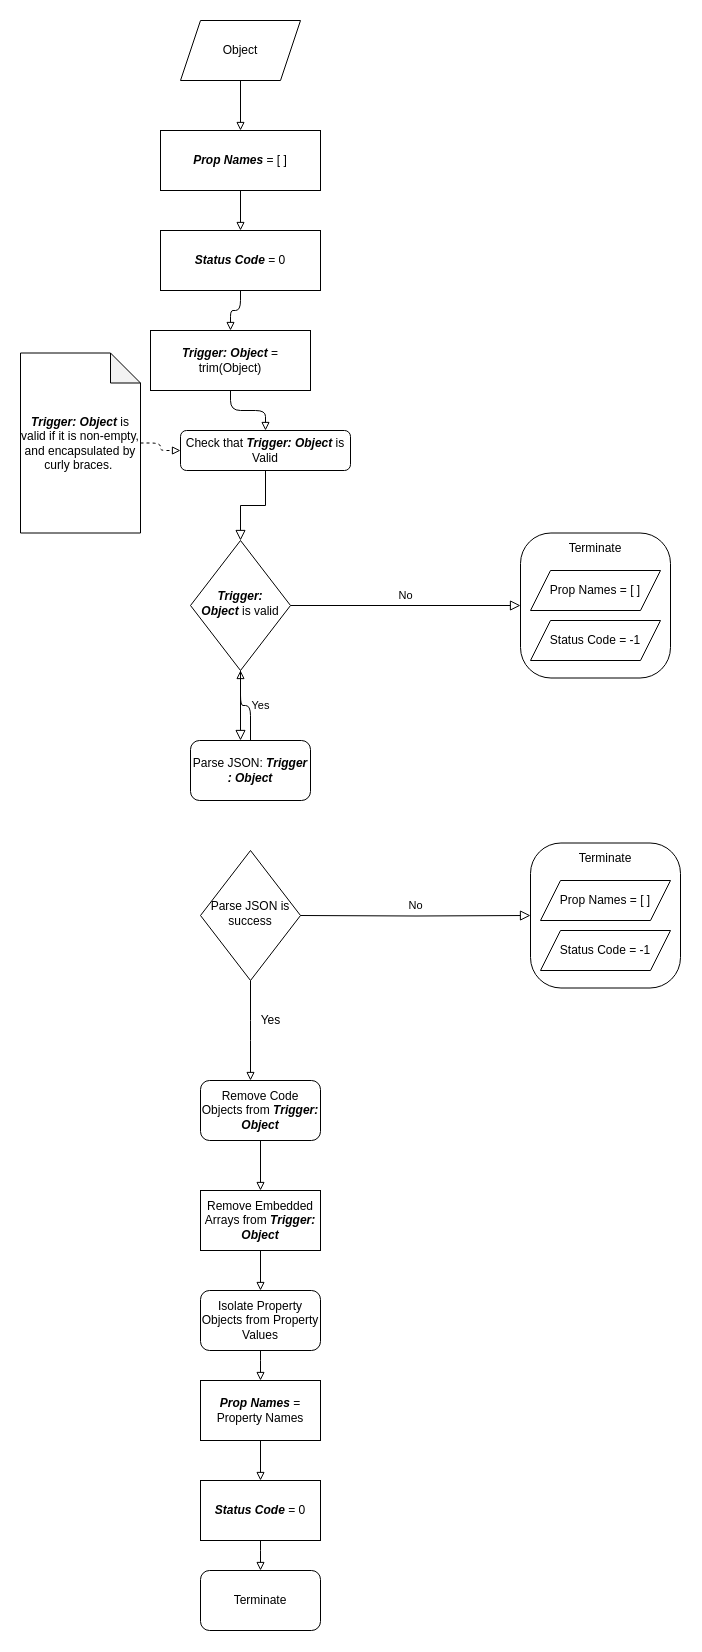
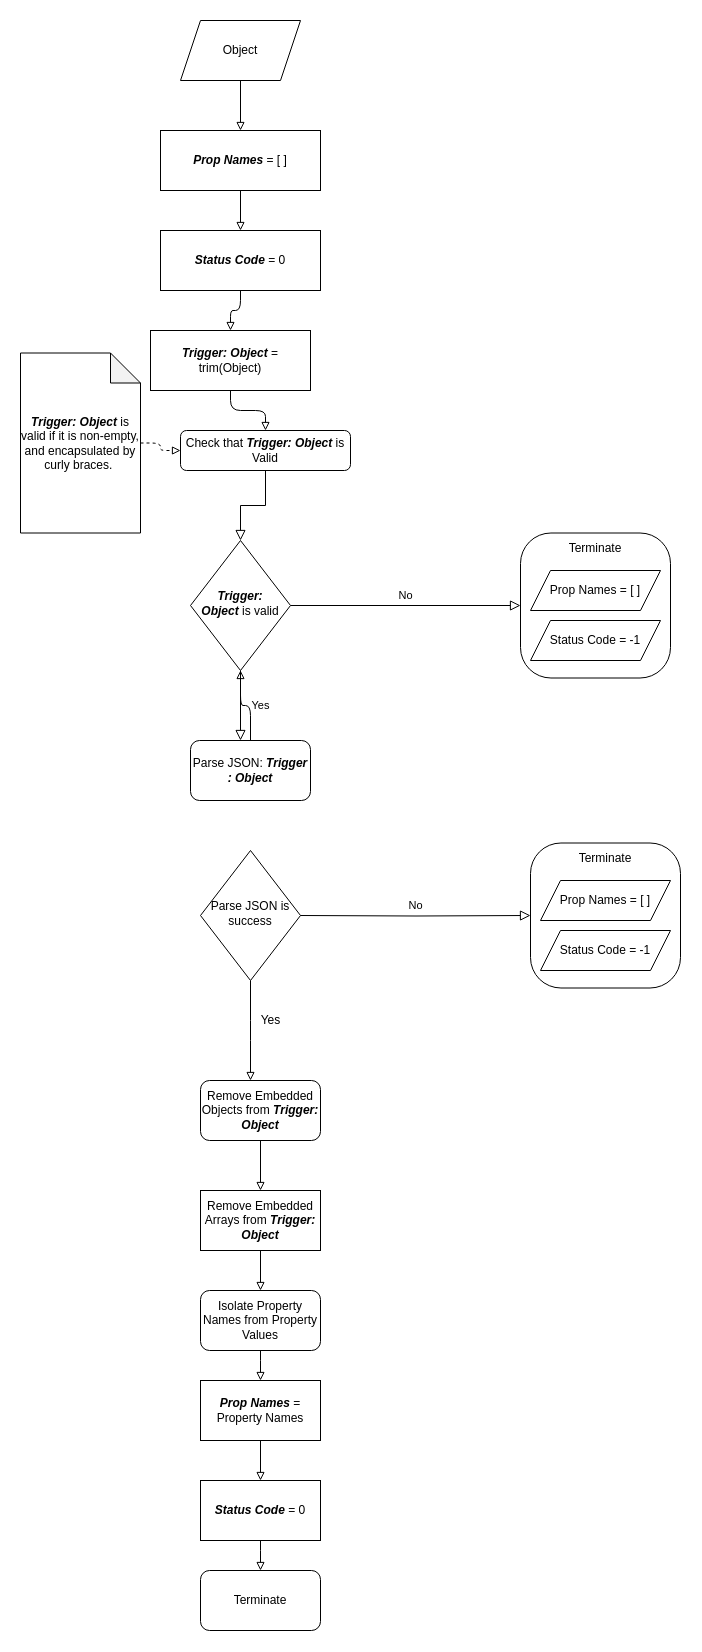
  <mxCell id="0" />
  <mxCell id="1" parent="0" />
  <mxCell id="2" value="" style="rounded=0;html=1;jettySize=auto;orthogonalLoop=1;fontSize=11;endArrow=block;endFill=0;endSize=8;strokeWidth=1;shadow=0;labelBackgroundColor=none;edgeStyle=orthogonalEdgeStyle;" parent="1" source="3" target="6" edge="1"><mxGeometry relative="1" as="geometry" /></mxCell>
  <mxCell id="3" value="Check that &lt;b&gt;&lt;i&gt;Trigger: Object&lt;/i&gt;&lt;/b&gt; is Valid" style="rounded=1;whiteSpace=wrap;html=1;fontSize=12;glass=0;strokeWidth=1;shadow=0;" parent="1" vertex="1"><mxGeometry x="180" y="430" width="170" height="40" as="geometry" /></mxCell>
  <mxCell id="4" value="Yes" style="rounded=0;html=1;jettySize=auto;orthogonalLoop=1;fontSize=11;endArrow=block;endFill=0;endSize=8;strokeWidth=1;shadow=0;labelBackgroundColor=none;edgeStyle=orthogonalEdgeStyle;" parent="1" source="6" edge="1"><mxGeometry y="20" relative="1" as="geometry"><mxPoint as="offset" /><mxPoint x="240" y="740" as="targetPoint" /><Array as="points"><mxPoint x="240" y="690" /><mxPoint x="240" y="690" /></Array></mxGeometry></mxCell>
  <mxCell id="5" value="No" style="edgeStyle=orthogonalEdgeStyle;rounded=0;html=1;jettySize=auto;orthogonalLoop=1;fontSize=11;endArrow=block;endFill=0;endSize=8;strokeWidth=1;shadow=0;labelBackgroundColor=none;startArrow=none;exitX=1;exitY=0.5;exitDx=0;exitDy=0;" parent="1" source="6" target="7" edge="1"><mxGeometry y="10" relative="1" as="geometry"><mxPoint as="offset" /><mxPoint x="500" y="660" as="sourcePoint" /></mxGeometry></mxCell>
  <mxCell id="6" value="&lt;b&gt;&lt;i&gt;Trigger: Object&amp;nbsp;&lt;/i&gt;&lt;/b&gt;is valid" style="rhombus;whiteSpace=wrap;html=1;shadow=0;fontFamily=Helvetica;fontSize=12;align=center;strokeWidth=1;spacing=6;spacingTop=-4;" parent="1" vertex="1"><mxGeometry x="190" y="540" width="100" height="130" as="geometry" /></mxCell>
  <mxCell id="7" value="&lt;div style=&quot;&quot;&gt;&lt;span style=&quot;background-color: initial;&quot;&gt;Terminate&lt;/span&gt;&lt;/div&gt;&lt;div style=&quot;&quot;&gt;&lt;span style=&quot;background-color: initial;&quot;&gt;&lt;br&gt;&lt;/span&gt;&lt;/div&gt;&lt;div style=&quot;&quot;&gt;&lt;span style=&quot;background-color: initial;&quot;&gt;&lt;br&gt;&lt;/span&gt;&lt;/div&gt;&lt;div style=&quot;&quot;&gt;&lt;span style=&quot;background-color: initial;&quot;&gt;&lt;br&gt;&lt;/span&gt;&lt;/div&gt;&lt;div style=&quot;&quot;&gt;&lt;span style=&quot;background-color: initial;&quot;&gt;&lt;br&gt;&lt;/span&gt;&lt;/div&gt;&lt;div style=&quot;&quot;&gt;&lt;span style=&quot;background-color: initial;&quot;&gt;&lt;br&gt;&lt;/span&gt;&lt;/div&gt;&lt;div style=&quot;&quot;&gt;&lt;span style=&quot;background-color: initial;&quot;&gt;&lt;br&gt;&lt;/span&gt;&lt;/div&gt;&lt;div style=&quot;&quot;&gt;&lt;span style=&quot;background-color: initial;&quot;&gt;&lt;br&gt;&lt;/span&gt;&lt;/div&gt;&lt;div style=&quot;&quot;&gt;&lt;span style=&quot;background-color: initial;&quot;&gt;&lt;br&gt;&lt;/span&gt;&lt;/div&gt;" style="rounded=1;whiteSpace=wrap;html=1;fontSize=12;glass=0;strokeWidth=1;shadow=0;align=center;arcSize=21;" parent="1" vertex="1"><mxGeometry x="520" y="532.5" width="150" height="145" as="geometry" /></mxCell>
  <mxCell id="8" style="edgeStyle=orthogonalEdgeStyle;rounded=1;orthogonalLoop=1;jettySize=auto;html=1;endArrow=block;endFill=0;strokeColor=#000000;" edge="1" parent="1" source="9" target="19"><mxGeometry relative="1" as="geometry" /></mxCell>
  <mxCell id="9" value="Object" style="shape=parallelogram;perimeter=parallelogramPerimeter;whiteSpace=wrap;html=1;fixedSize=1;" vertex="1" parent="1"><mxGeometry x="180" y="20" width="120" height="60" as="geometry" /></mxCell>
  <mxCell id="10" style="edgeStyle=orthogonalEdgeStyle;rounded=1;orthogonalLoop=1;jettySize=auto;html=1;endArrow=block;endFill=0;strokeColor=#000000;" edge="1" parent="1" source="11" target="3"><mxGeometry relative="1" as="geometry" /></mxCell>
  <mxCell id="11" value="&lt;b&gt;&lt;i&gt;Trigger: Object&lt;/i&gt;&lt;/b&gt; = trim(Object)" style="rounded=0;whiteSpace=wrap;html=1;" vertex="1" parent="1"><mxGeometry x="150" y="330" width="160" height="60" as="geometry" /></mxCell>
  <mxCell id="12" style="edgeStyle=orthogonalEdgeStyle;rounded=1;orthogonalLoop=1;jettySize=auto;html=1;endArrow=block;endFill=0;strokeColor=#000000;dashed=1;" edge="1" parent="1" source="13" target="3"><mxGeometry relative="1" as="geometry" /></mxCell>
  <mxCell id="13" value="&lt;b&gt;&lt;i&gt;Trigger: Object&lt;/i&gt;&lt;/b&gt; is valid if it is non-empty, and encapsulated by curly braces.&amp;nbsp;" style="shape=note;whiteSpace=wrap;html=1;backgroundOutline=1;darkOpacity=0.05;" vertex="1" parent="1"><mxGeometry y="352.5" width="120" height="180" as="geometry" x="20" /></mxCell>
  <mxCell id="14" value="Status Code = -1" style="shape=parallelogram;perimeter=parallelogramPerimeter;whiteSpace=wrap;html=1;fixedSize=1;" vertex="1" parent="1"><mxGeometry x="530" y="620" width="130" height="40" as="geometry" /></mxCell>
  <mxCell id="15" value="Prop Names = [ ]" style="shape=parallelogram;perimeter=parallelogramPerimeter;whiteSpace=wrap;html=1;fixedSize=1;" vertex="1" parent="1"><mxGeometry x="530" y="570" width="130" height="40" as="geometry" /></mxCell>
  <mxCell id="16" style="edgeStyle=orthogonalEdgeStyle;rounded=1;orthogonalLoop=1;jettySize=auto;html=1;endArrow=block;endFill=0;strokeColor=#000000;" edge="1" parent="1" source="17" target="11"><mxGeometry relative="1" as="geometry" /></mxCell>
  <mxCell id="17" value="&lt;i style=&quot;font-weight: bold;&quot;&gt;Status Code &lt;/i&gt;= 0" style="rounded=0;whiteSpace=wrap;html=1;" vertex="1" parent="1"><mxGeometry x="160" width="160" height="60" as="geometry" y="230" /></mxCell>
  <mxCell id="18" style="edgeStyle=orthogonalEdgeStyle;rounded=1;orthogonalLoop=1;jettySize=auto;html=1;endArrow=block;endFill=0;strokeColor=#000000;" edge="1" parent="1" source="19" target="17"><mxGeometry relative="1" as="geometry" /></mxCell>
  <mxCell id="19" value="&lt;b&gt;&lt;i&gt;Prop Names&amp;nbsp;&lt;/i&gt;&lt;/b&gt;= [ ]" style="rounded=0;whiteSpace=wrap;html=1;" vertex="1" parent="1"><mxGeometry x="160" y="130" width="160" height="60" as="geometry" /></mxCell>
  <mxCell id="20" style="edgeStyle=orthogonalEdgeStyle;rounded=1;orthogonalLoop=1;jettySize=auto;html=1;endArrow=block;endFill=0;strokeColor=#000000;" edge="1" parent="1" source="21" target="6"><mxGeometry relative="1" as="geometry" /></mxCell>
  <mxCell id="21" value="Parse JSON: &lt;b&gt;&lt;i&gt;Trigger : Object&lt;/i&gt;&lt;/b&gt;" style="rounded=1;whiteSpace=wrap;html=1;" vertex="1" parent="1"><mxGeometry x="190" y="740" width="120" height="60" as="geometry" /></mxCell>
  <mxCell id="22" style="edgeStyle=orthogonalEdgeStyle;rounded=1;orthogonalLoop=1;jettySize=auto;html=1;endArrow=block;endFill=0;strokeColor=#000000;" edge="1" parent="1" source="23"><mxGeometry relative="1" as="geometry"><mxPoint x="250" y="1080" as="targetPoint" /></mxGeometry></mxCell>
  <mxCell id="23" value="Parse JSON is success" style="rhombus;whiteSpace=wrap;html=1;shadow=0;fontFamily=Helvetica;fontSize=12;align=center;strokeWidth=1;spacing=6;spacingTop=-4;" vertex="1" parent="1"><mxGeometry x="200" y="850" width="100" height="130" as="geometry" /></mxCell>
  <mxCell id="24" value="No" style="edgeStyle=orthogonalEdgeStyle;rounded=0;html=1;jettySize=auto;orthogonalLoop=1;fontSize=11;endArrow=block;endFill=0;endSize=8;strokeWidth=1;shadow=0;labelBackgroundColor=none;startArrow=none;exitX=1;exitY=0.5;exitDx=0;exitDy=0;" edge="1" parent="1" target="25"><mxGeometry y="10" relative="1" as="geometry"><mxPoint as="offset" /><mxPoint x="300" y="915" as="sourcePoint" /></mxGeometry></mxCell>
  <mxCell id="25" value="&lt;div style=&quot;&quot;&gt;&lt;span style=&quot;background-color: initial;&quot;&gt;Terminate&lt;/span&gt;&lt;/div&gt;&lt;div style=&quot;&quot;&gt;&lt;span style=&quot;background-color: initial;&quot;&gt;&lt;br&gt;&lt;/span&gt;&lt;/div&gt;&lt;div style=&quot;&quot;&gt;&lt;span style=&quot;background-color: initial;&quot;&gt;&lt;br&gt;&lt;/span&gt;&lt;/div&gt;&lt;div style=&quot;&quot;&gt;&lt;span style=&quot;background-color: initial;&quot;&gt;&lt;br&gt;&lt;/span&gt;&lt;/div&gt;&lt;div style=&quot;&quot;&gt;&lt;span style=&quot;background-color: initial;&quot;&gt;&lt;br&gt;&lt;/span&gt;&lt;/div&gt;&lt;div style=&quot;&quot;&gt;&lt;span style=&quot;background-color: initial;&quot;&gt;&lt;br&gt;&lt;/span&gt;&lt;/div&gt;&lt;div style=&quot;&quot;&gt;&lt;span style=&quot;background-color: initial;&quot;&gt;&lt;br&gt;&lt;/span&gt;&lt;/div&gt;&lt;div style=&quot;&quot;&gt;&lt;span style=&quot;background-color: initial;&quot;&gt;&lt;br&gt;&lt;/span&gt;&lt;/div&gt;&lt;div style=&quot;&quot;&gt;&lt;span style=&quot;background-color: initial;&quot;&gt;&lt;br&gt;&lt;/span&gt;&lt;/div&gt;" style="rounded=1;whiteSpace=wrap;html=1;fontSize=12;glass=0;strokeWidth=1;shadow=0;align=center;arcSize=21;" vertex="1" parent="1"><mxGeometry x="530" y="842.5" width="150" height="145" as="geometry" /></mxCell>
  <mxCell id="26" value="Status Code = -1" style="shape=parallelogram;perimeter=parallelogramPerimeter;whiteSpace=wrap;html=1;fixedSize=1;" vertex="1" parent="1"><mxGeometry x="540" y="930" width="130" height="40" as="geometry" /></mxCell>
  <mxCell id="27" value="Prop Names = [ ]" style="shape=parallelogram;perimeter=parallelogramPerimeter;whiteSpace=wrap;html=1;fixedSize=1;" vertex="1" parent="1"><mxGeometry x="540" y="880" width="130" height="40" as="geometry" /></mxCell>
  <mxCell id="28" value="Yes" style="text;html=1;align=center;verticalAlign=middle;resizable=0;points=[];autosize=1;strokeColor=none;fillColor=none;" vertex="1" parent="1"><mxGeometry x="250" y="1005" width="40" height="30" as="geometry" /></mxCell>
  <mxCell id="29" style="edgeStyle=orthogonalEdgeStyle;rounded=1;orthogonalLoop=1;jettySize=auto;html=1;endArrow=block;endFill=0;strokeColor=#000000;" edge="1" parent="1" source="30" target="32"><mxGeometry relative="1" as="geometry"><mxPoint x="260" y="1190" as="targetPoint" /></mxGeometry></mxCell>
- <mxCell id="30" value="Remove Code Objects from &lt;b&gt;&lt;i&gt;Trigger: Object&lt;/i&gt;&lt;/b&gt;" style="rounded=1;whiteSpace=wrap;html=1;" vertex="1" parent="1"><mxGeometry x="200" y="1080" width="120" height="60" as="geometry" /></mxCell>
+ <mxCell id="30" value="Remove Embedded Objects from &lt;b&gt;&lt;i&gt;Trigger: Object&lt;/i&gt;&lt;/b&gt;" style="rounded=1;whiteSpace=wrap;html=1;" vertex="1" parent="1"><mxGeometry x="200" y="1080" width="120" height="60" as="geometry" /></mxCell>
  <mxCell id="31" style="edgeStyle=orthogonalEdgeStyle;rounded=1;orthogonalLoop=1;jettySize=auto;html=1;endArrow=block;endFill=0;strokeColor=#000000;" edge="1" parent="1" source="32" target="34"><mxGeometry relative="1" as="geometry" /></mxCell>
  <mxCell id="32" value="Remove Embedded Arrays from &lt;b&gt;&lt;i&gt;Trigger: Object&lt;/i&gt;&lt;/b&gt;" style="whiteSpace=wrap;html=1;rounded=0;" vertex="1" parent="1"><mxGeometry x="200" y="1190" width="120" height="60" as="geometry" /></mxCell>
  <mxCell id="33" style="edgeStyle=orthogonalEdgeStyle;rounded=1;orthogonalLoop=1;jettySize=auto;html=1;endArrow=block;endFill=0;strokeColor=#000000;" edge="1" parent="1" source="34" target="36"><mxGeometry relative="1" as="geometry" /></mxCell>
- <mxCell id="34" value="Isolate Property Objects from Property Values" style="rounded=1;whiteSpace=wrap;html=1;" vertex="1" parent="1"><mxGeometry x="200" y="1290" width="120" height="60" as="geometry" /></mxCell>
+ <mxCell id="34" value="Isolate Property Names from Property Values" style="rounded=1;whiteSpace=wrap;html=1;" vertex="1" parent="1"><mxGeometry x="200" y="1290" width="120" height="60" as="geometry" /></mxCell>
  <mxCell id="35" style="edgeStyle=orthogonalEdgeStyle;rounded=1;orthogonalLoop=1;jettySize=auto;html=1;endArrow=block;endFill=0;strokeColor=#000000;" edge="1" parent="1" source="36" target="38"><mxGeometry relative="1" as="geometry" /></mxCell>
  <mxCell id="36" value="&lt;i style=&quot;font-weight: bold;&quot;&gt;Prop Names &lt;/i&gt;= Property Names" style="rounded=0;whiteSpace=wrap;html=1;" vertex="1" parent="1"><mxGeometry x="200" y="1380" width="120" height="60" as="geometry" /></mxCell>
  <mxCell id="37" style="edgeStyle=orthogonalEdgeStyle;rounded=1;orthogonalLoop=1;jettySize=auto;html=1;endArrow=block;endFill=0;strokeColor=#000000;" edge="1" parent="1" source="38" target="39"><mxGeometry relative="1" as="geometry" /></mxCell>
  <mxCell id="38" value="&lt;b&gt;&lt;i&gt;Status Code&amp;nbsp;&lt;/i&gt;&lt;/b&gt;= 0" style="rounded=0;whiteSpace=wrap;html=1;" vertex="1" parent="1"><mxGeometry x="200" y="1480" width="120" height="60" as="geometry" /></mxCell>
  <mxCell id="39" value="Terminate" style="rounded=1;whiteSpace=wrap;html=1;" vertex="1" parent="1"><mxGeometry x="200" y="1570" width="120" height="60" as="geometry" /></mxCell>
